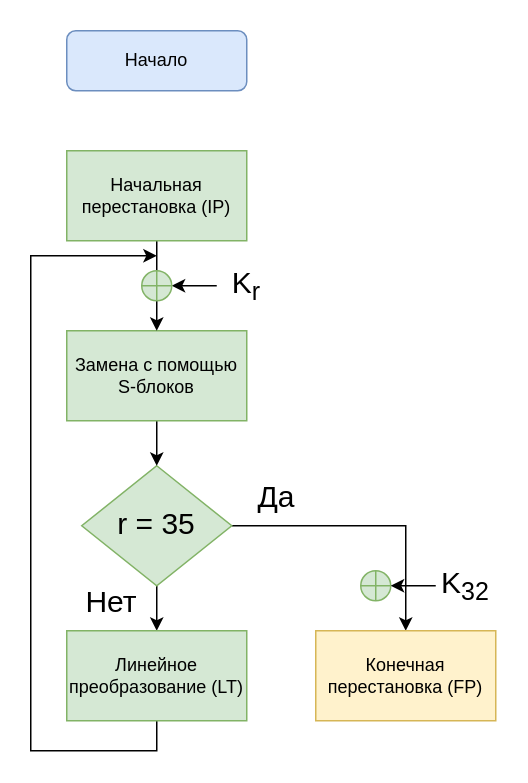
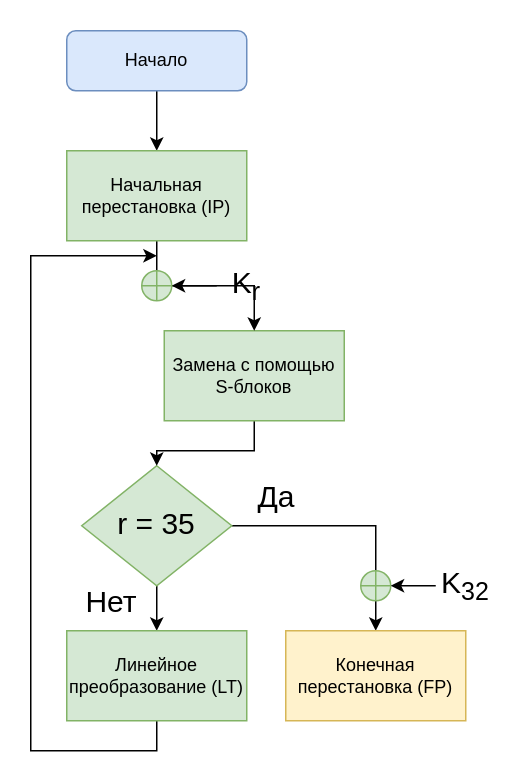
  <mxCell id="0" />
  <mxCell id="1" parent="0" />
+ <mxCell id="2" style="edgeStyle=orthogonalEdgeStyle;rounded=0;orthogonalLoop=1;jettySize=auto;html=1;exitX=0.5;exitY=1;exitDx=0;exitDy=0;entryX=0.5;entryY=0;entryDx=0;entryDy=0;" parent="1" source="3" target="11" edge="1"><mxGeometry relative="1" as="geometry" /></mxCell>
  <mxCell id="3" value="Начало" style="rounded=1;whiteSpace=wrap;html=1;fontSize=12;glass=0;strokeWidth=1;shadow=0;fillColor=#dae8fc;strokeColor=#6c8ebf;" parent="1" vertex="1"><mxGeometry x="44" y="20" width="120" height="40" as="geometry" /></mxCell>
  <mxCell id="4" style="edgeStyle=orthogonalEdgeStyle;rounded=0;orthogonalLoop=1;jettySize=auto;html=1;exitX=0.5;exitY=1;exitDx=0;exitDy=0;entryX=0.5;entryY=0;entryDx=0;entryDy=0;" parent="1" source="6" target="14" edge="1"><mxGeometry relative="1" as="geometry" /></mxCell>
  <mxCell id="5" style="edgeStyle=orthogonalEdgeStyle;rounded=0;orthogonalLoop=1;jettySize=auto;html=1;exitX=1;exitY=0.5;exitDx=0;exitDy=0;entryX=0.5;entryY=0;entryDx=0;entryDy=0;" parent="1" source="6" target="12" edge="1"><mxGeometry relative="1" as="geometry" /></mxCell>
  <mxCell id="6" value="&lt;font style=&quot;font-size: 20px&quot;&gt;r = 35&lt;/font&gt;" style="rhombus;whiteSpace=wrap;html=1;shadow=0;fontFamily=Helvetica;fontSize=12;align=center;strokeWidth=1;spacing=6;spacingTop=-4;fillColor=#d5e8d4;strokeColor=#82b366;" parent="1" vertex="1"><mxGeometry x="54" y="310" width="100" height="80" as="geometry" /></mxCell>
  <mxCell id="7" value="" style="shape=orEllipse;perimeter=ellipsePerimeter;whiteSpace=wrap;html=1;backgroundOutline=1;fillColor=#d5e8d4;strokeColor=#82b366;" parent="1" vertex="1"><mxGeometry x="240" y="380" width="20" height="20" as="geometry" /></mxCell>
  <mxCell id="8" style="edgeStyle=orthogonalEdgeStyle;rounded=0;orthogonalLoop=1;jettySize=auto;html=1;exitX=0.5;exitY=1;exitDx=0;exitDy=0;entryX=0.5;entryY=0;entryDx=0;entryDy=0;" parent="1" source="9" target="6" edge="1"><mxGeometry relative="1" as="geometry" /></mxCell>
- <mxCell id="9" value="Замена с помощью S-блоков" style="rounded=0;whiteSpace=wrap;html=1;fillColor=#d5e8d4;strokeColor=#82b366;" parent="1" vertex="1"><mxGeometry x="44" y="220" width="120" height="60" as="geometry" /></mxCell>
+ <mxCell id="9" value="Замена с помощью S-блоков" style="rounded=0;whiteSpace=wrap;html=1;fillColor=#d5e8d4;strokeColor=#82b366;" parent="1" vertex="1"><mxGeometry x="109" y="220" width="120" height="60" as="geometry" /></mxCell>
  <mxCell id="10" style="edgeStyle=orthogonalEdgeStyle;rounded=0;orthogonalLoop=1;jettySize=auto;html=1;exitX=0.5;exitY=1;exitDx=0;exitDy=0;entryX=0.5;entryY=0;entryDx=0;entryDy=0;" parent="1" source="11" target="9" edge="1"><mxGeometry relative="1" as="geometry" /></mxCell>
  <mxCell id="11" value="Начальная перестановка (IP)" style="rounded=0;whiteSpace=wrap;html=1;fillColor=#d5e8d4;strokeColor=#82b366;" parent="1" vertex="1"><mxGeometry x="44" y="100" width="120" height="60" as="geometry" /></mxCell>
- <mxCell id="12" value="Конечная перестановка (FP)" style="rounded=0;whiteSpace=wrap;html=1;fillColor=#fff2cc;strokeColor=#d6b656;" parent="1" vertex="1"><mxGeometry x="210" y="420" width="120" height="60" as="geometry" /></mxCell>
+ <mxCell id="12" value="Конечная перестановка (FP)" style="rounded=0;whiteSpace=wrap;html=1;fillColor=#fff2cc;strokeColor=#d6b656;" parent="1" vertex="1"><mxGeometry x="190" y="420" width="120" height="60" as="geometry" /></mxCell>
  <mxCell id="13" style="edgeStyle=orthogonalEdgeStyle;rounded=0;orthogonalLoop=1;jettySize=auto;html=1;exitX=0.5;exitY=1;exitDx=0;exitDy=0;" parent="1" source="14" edge="1"><mxGeometry relative="1" as="geometry"><mxPoint x="104" y="170" as="targetPoint" /><Array as="points"><mxPoint x="104" y="500" /><mxPoint x="20" y="500" /><mxPoint x="20" y="170" /></Array></mxGeometry></mxCell>
  <mxCell id="14" value="Линейное преобразование (LT)" style="rounded=0;whiteSpace=wrap;html=1;fillColor=#d5e8d4;strokeColor=#82b366;" parent="1" vertex="1"><mxGeometry x="44" y="420" width="120" height="60" as="geometry" /></mxCell>
  <mxCell id="15" value="&lt;font style=&quot;font-size: 20px&quot;&gt;Нет&lt;/font&gt;" style="text;html=1;strokeColor=none;fillColor=none;align=center;verticalAlign=middle;whiteSpace=wrap;rounded=0;" parent="1" vertex="1"><mxGeometry x="54" y="390" width="40" height="20" as="geometry" /></mxCell>
  <mxCell id="16" value="" style="endArrow=classic;html=1;entryX=1;entryY=0.5;entryDx=0;entryDy=0;" parent="1" edge="1"><mxGeometry width="50" height="50" relative="1" as="geometry"><mxPoint x="290" y="390" as="sourcePoint" /><mxPoint x="260" y="390" as="targetPoint" /></mxGeometry></mxCell>
  <mxCell id="17" value="&lt;font style=&quot;font-size: 20px&quot;&gt;K&lt;sub&gt;32&lt;/sub&gt;&lt;/font&gt;" style="text;html=1;strokeColor=none;fillColor=none;align=center;verticalAlign=middle;whiteSpace=wrap;rounded=0;" parent="1" vertex="1"><mxGeometry x="290" y="380" width="40" height="20" as="geometry" /></mxCell>
  <mxCell id="18" value="" style="endArrow=classic;html=1;entryX=1;entryY=0.5;entryDx=0;entryDy=0;" parent="1" edge="1"><mxGeometry width="50" height="50" relative="1" as="geometry"><mxPoint x="144" y="190" as="sourcePoint" /><mxPoint x="114" y="190" as="targetPoint" /></mxGeometry></mxCell>
  <mxCell id="19" value="&lt;font style=&quot;font-size: 20px&quot;&gt;K&lt;sub&gt;r&lt;/sub&gt;&lt;/font&gt;" style="text;html=1;strokeColor=none;fillColor=none;align=center;verticalAlign=middle;whiteSpace=wrap;rounded=0;" parent="1" vertex="1"><mxGeometry x="144" y="180" width="40" height="20" as="geometry" /></mxCell>
  <mxCell id="20" value="&lt;font style=&quot;font-size: 20px&quot;&gt;Да&lt;/font&gt;" style="text;html=1;strokeColor=none;fillColor=none;align=center;verticalAlign=middle;whiteSpace=wrap;rounded=0;" parent="1" vertex="1"><mxGeometry x="164" y="320" width="40" height="20" as="geometry" /></mxCell>
  <mxCell id="21" value="" style="shape=orEllipse;perimeter=ellipsePerimeter;whiteSpace=wrap;html=1;backgroundOutline=1;fillColor=#d5e8d4;strokeColor=#82b366;" parent="1" vertex="1"><mxGeometry x="94" y="180" width="20" height="20" as="geometry" /></mxCell>
